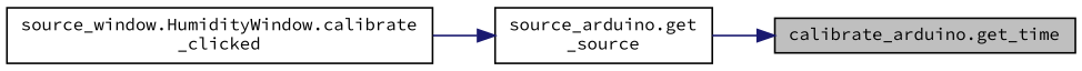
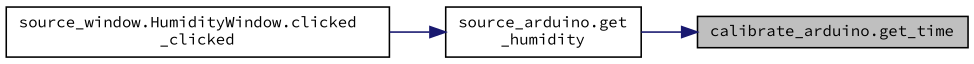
  digraph {
    fontname="Source Code Pro"
    rankdir=RL
    node [color=black fillcolor=white fontname="Source Code Pro" fontsize=10 shape=record style=filled]
    edge [color=midnightblue dir=back fontname="Source Code Pro" fontsize=10 labelfontname=Helvetica labelfontsize=10 style=solid]
    n1 [fillcolor=grey75 fontcolor=black height=0.2 label="calibrate_arduino.get_time" width=0.4]
-   n2 [height=0.2 label="source_arduino.get\l_source" width=0.4]
-   n3 [height=0.2 label="source_window.HumidityWindow.calibrate\l_clicked" width=0.4]
+   n2 [height=0.2 label="source_arduino.get\l_humidity" width=0.4]
+   n3 [height=0.2 label="source_window.HumidityWindow.clicked\l_clicked" width=0.4]
    n1 -> n2
    n2 -> n3
  }
